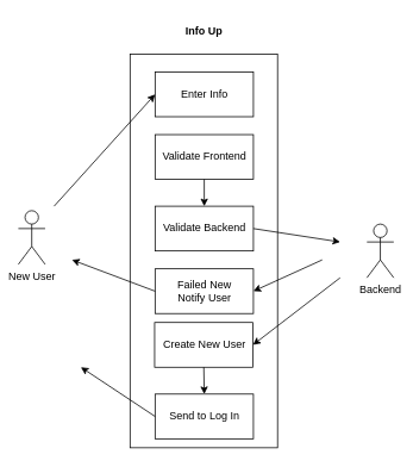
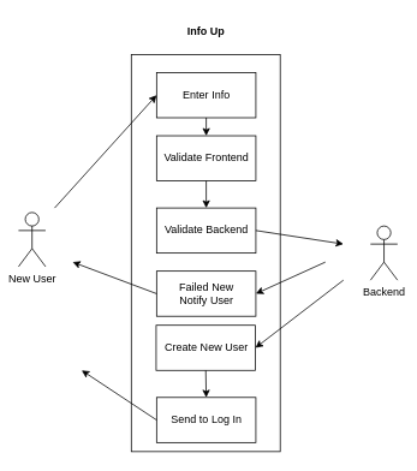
  <mxCell id="0" />
  <mxCell id="1" parent="0" />
  <mxCell id="2" value="" style="html=1;" vertex="1" parent="1"><mxGeometry x="145" y="60" width="165" height="440" as="geometry" /></mxCell>
  <mxCell id="3" value="New User" style="shape=umlActor;verticalLabelPosition=bottom;verticalAlign=top;html=1;" vertex="1" parent="1"><mxGeometry x="20" y="235" width="30" height="60" as="geometry" /></mxCell>
  <mxCell id="4" value="Info Up" style="text;align=center;fontStyle=1;verticalAlign=middle;spacingLeft=3;spacingRight=3;strokeColor=none;rotatable=0;points=[[0,0.5],[1,0.5]];portConstraint=eastwest;" vertex="1" parent="1"><mxGeometry x="188" y="20" width="80" height="26" as="geometry" /></mxCell>
  <mxCell id="5" value="Backend" style="shape=umlActor;verticalLabelPosition=bottom;verticalAlign=top;html=1;" vertex="1" parent="1"><mxGeometry x="410" y="250" width="30" height="60" as="geometry" /></mxCell>
  <mxCell id="6" value="Enter Info" style="html=1;" vertex="1" parent="1"><mxGeometry x="173" y="80" width="110" height="50" as="geometry" /></mxCell>
  <mxCell id="7" value="Validate Frontend" style="html=1;" vertex="1" parent="1"><mxGeometry x="173" y="150" width="110" height="50" as="geometry" /></mxCell>
  <mxCell id="8" value="Validate Backend" style="html=1;" vertex="1" parent="1"><mxGeometry x="173" y="230" width="110" height="50" as="geometry" /></mxCell>
  <mxCell id="9" value="Create New User" style="html=1;" vertex="1" parent="1"><mxGeometry x="172.5" y="360" width="110" height="50" as="geometry" /></mxCell>
  <mxCell id="10" value="Send to Log In" style="html=1;" vertex="1" parent="1"><mxGeometry x="173" y="440" width="110" height="50" as="geometry" /></mxCell>
+ <mxCell id="11" value="" style="endArrow=classic;html=1;exitX=0.5;exitY=1;exitDx=0;exitDy=0;entryX=0.5;entryY=0;entryDx=0;entryDy=0;" edge="1" parent="1" source="6" target="7"><mxGeometry width="50" height="50" relative="1" as="geometry"><mxPoint x="70" y="260" as="sourcePoint" /><mxPoint x="70" y="260" as="targetPoint" /></mxGeometry></mxCell>
  <mxCell id="12" value="" style="endArrow=classic;html=1;entryX=0;entryY=0.5;entryDx=0;entryDy=0;" edge="1" parent="1" target="6"><mxGeometry width="50" height="50" relative="1" as="geometry"><mxPoint x="60" y="230" as="sourcePoint" /><mxPoint x="120" y="160" as="targetPoint" /></mxGeometry></mxCell>
  <mxCell id="13" value="" style="endArrow=classic;html=1;exitX=1;exitY=0.5;exitDx=0;exitDy=0;" edge="1" parent="1" source="8"><mxGeometry width="50" height="50" relative="1" as="geometry"><mxPoint x="320" y="270" as="sourcePoint" /><mxPoint x="380" y="270" as="targetPoint" /></mxGeometry></mxCell>
  <mxCell id="14" value="" style="endArrow=classic;html=1;entryX=1;entryY=0.5;entryDx=0;entryDy=0;" edge="1" parent="1" target="9"><mxGeometry width="50" height="50" relative="1" as="geometry"><mxPoint x="380" y="310" as="sourcePoint" /><mxPoint x="390" y="290" as="targetPoint" /></mxGeometry></mxCell>
  <mxCell id="15" value="Failed New&lt;br&gt;Notify User" style="html=1;" vertex="1" parent="1"><mxGeometry x="173" y="300" width="110" height="50" as="geometry" /></mxCell>
  <mxCell id="16" value="" style="endArrow=classic;html=1;entryX=1;entryY=0.5;entryDx=0;entryDy=0;" edge="1" parent="1" target="15"><mxGeometry width="50" height="50" relative="1" as="geometry"><mxPoint x="360" y="290" as="sourcePoint" /><mxPoint x="228" y="300" as="targetPoint" /></mxGeometry></mxCell>
  <mxCell id="17" value="" style="endArrow=classic;html=1;exitX=0;exitY=0.5;exitDx=0;exitDy=0;" edge="1" parent="1" source="15"><mxGeometry width="50" height="50" relative="1" as="geometry"><mxPoint x="80" y="350" as="sourcePoint" /><mxPoint x="80" y="290" as="targetPoint" /></mxGeometry></mxCell>
  <mxCell id="18" value="" style="endArrow=classic;html=1;exitX=0;exitY=0.5;exitDx=0;exitDy=0;" edge="1" parent="1" source="10"><mxGeometry width="50" height="50" relative="1" as="geometry"><mxPoint x="40" y="460" as="sourcePoint" /><mxPoint x="90" y="410" as="targetPoint" /></mxGeometry></mxCell>
  <mxCell id="19" value="" style="endArrow=classic;html=1;exitX=0.5;exitY=1;exitDx=0;exitDy=0;" edge="1" parent="1" source="9"><mxGeometry width="50" height="50" relative="1" as="geometry"><mxPoint x="40" y="400" as="sourcePoint" /><mxPoint x="228" y="440" as="targetPoint" /></mxGeometry></mxCell>
  <mxCell id="20" value="" style="endArrow=classic;html=1;exitX=0.5;exitY=1;exitDx=0;exitDy=0;entryX=0.5;entryY=0;entryDx=0;entryDy=0;" edge="1" parent="1" source="7" target="8"><mxGeometry width="50" height="50" relative="1" as="geometry"><mxPoint x="-30" y="160" as="sourcePoint" /><mxPoint x="20" y="110" as="targetPoint" /></mxGeometry></mxCell>
